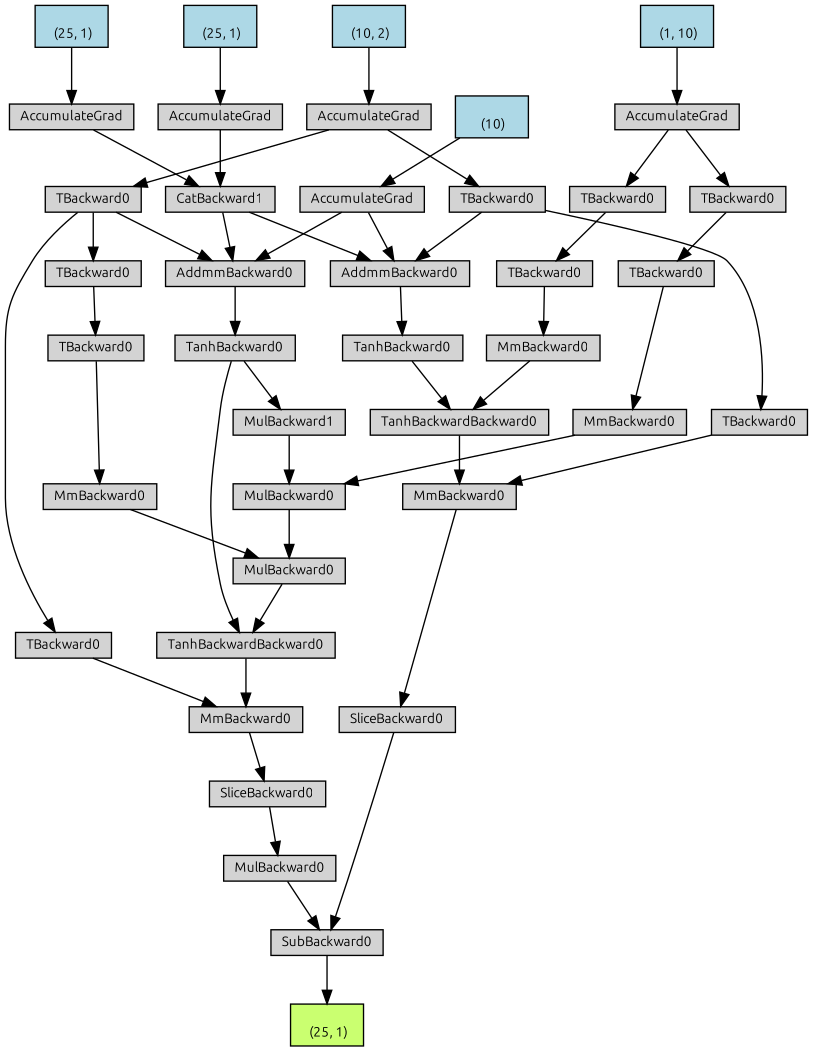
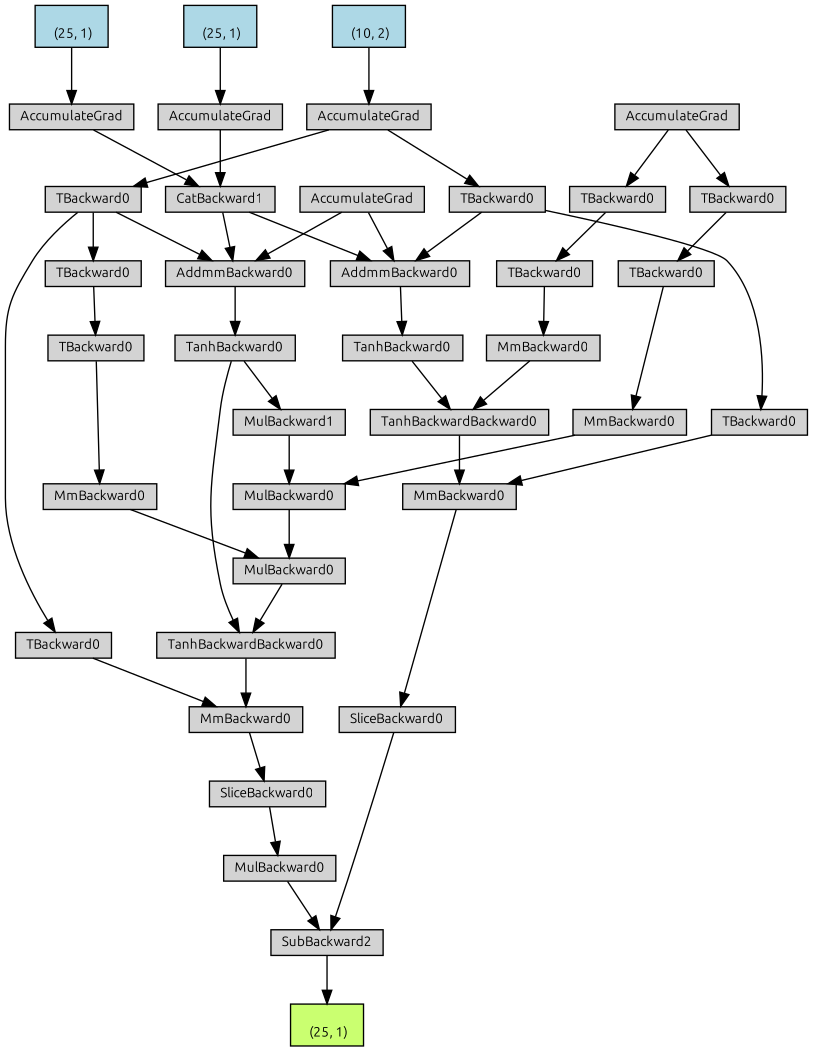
  digraph {
    fontname=Ubuntu
    node [align=left fontname=Ubuntu fontsize=10 ranksep=0.1 shape=box style=filled]
    edge [fontname=Ubuntu]
    n1 [fillcolor=darkolivegreen1 height=0.2 label="\n (25, 1)"]
-   n2 [height=0.2 label=SubBackward0]
+   n2 [height=0.2 label=SubBackward2]
    n3 [height=0.2 label=SliceBackward0]
    n4 [height=0.2 label=MmBackward0]
    n5 [height=0.2 label=TanhBackwardBackward0]
    n6 [height=0.2 label=MmBackward0]
    n7 [height=0.2 label=TBackward0]
    n8 [height=0.2 label=TBackward0]
    n9 [height=0.2 label=AccumulateGrad]
    n10 [height=0.2 label=TBackward0]
    n11 [height=0.2 label=TBackward0]
-   n12 [fillcolor=lightblue height=0.2 label="\n (1, 10)"]
    n13 [height=0.2 label=TanhBackward0]
    n14 [height=0.2 label=AddmmBackward0]
    n15 [height=0.2 label=AccumulateGrad]
    n16 [height=0.2 label=AddmmBackward0]
    n17 [height=0.2 label=TanhBackward0]
-   n18 [fillcolor=lightblue height=0.2 label="\n (10)"]
    n19 [height=0.2 label=CatBackward1]
    n20 [height=0.2 label=AccumulateGrad]
    n21 [fillcolor=lightblue height=0.2 label="\n (25, 1)"]
    n22 [height=0.2 label=AccumulateGrad]
    n23 [fillcolor=lightblue height=0.2 label="\n (25, 1)"]
    n24 [height=0.2 label=TBackward0]
    n25 [height=0.2 label=TBackward0]
    n26 [height=0.2 label=AccumulateGrad]
    n27 [height=0.2 label=TBackward0]
    n28 [height=0.2 label=TBackward0]
    n29 [height=0.2 label=TBackward0]
    n30 [fillcolor=lightblue height=0.2 label="\n (10, 2)"]
    n31 [height=0.2 label=MulBackward0]
    n32 [height=0.2 label=SliceBackward0]
    n33 [height=0.2 label=MmBackward0]
    n34 [height=0.2 label=TanhBackwardBackward0]
    n35 [height=0.2 label=MulBackward0]
    n36 [height=0.2 label=MmBackward0]
    n37 [height=0.2 label=TBackward0]
    n38 [height=0.2 label=MulBackward0]
    n39 [height=0.2 label=MulBackward1]
    n40 [height=0.2 label=MmBackward0]
    n2 -> n1
    n3 -> n2
    n4 -> n3
    n5 -> n4
    n6 -> n5
    n7 -> n6
    n8 -> n7
    n9 -> n8
    n9 -> n10
    n10 -> n11
    n11 -> n40
-   n12 -> n9
    n13 -> n5
    n14 -> n13
    n15 -> n14
    n15 -> n16
    n16 -> n17
    n17 -> n34
    n17 -> n39
-   n18 -> n15
    n19 -> n14
    n19 -> n16
    n20 -> n19
    n21 -> n20
    n22 -> n19
    n23 -> n22
    n24 -> n14
    n24 -> n25
    n25 -> n4
    n26 -> n24
    n26 -> n27
    n27 -> n16
    n27 -> n28
    n27 -> n29
    n28 -> n37
    n29 -> n33
    n30 -> n26
    n31 -> n2
    n32 -> n31
    n33 -> n32
    n34 -> n33
    n35 -> n34
    n36 -> n35
    n37 -> n36
    n38 -> n35
    n39 -> n38
    n40 -> n38
  }
